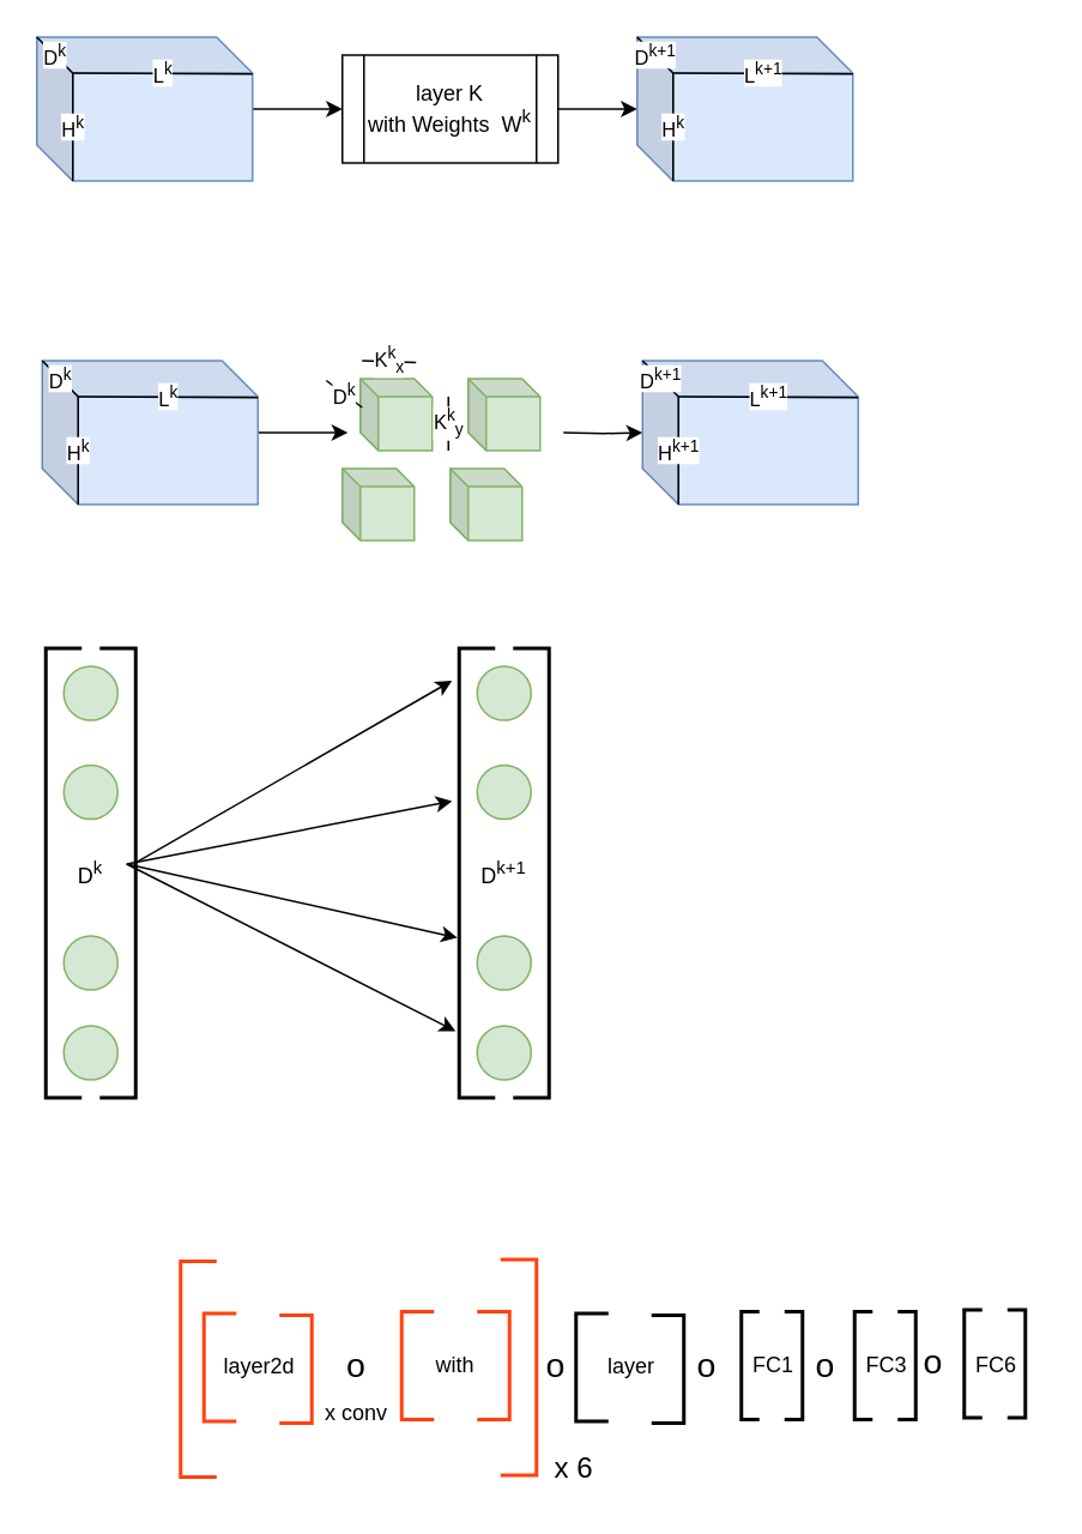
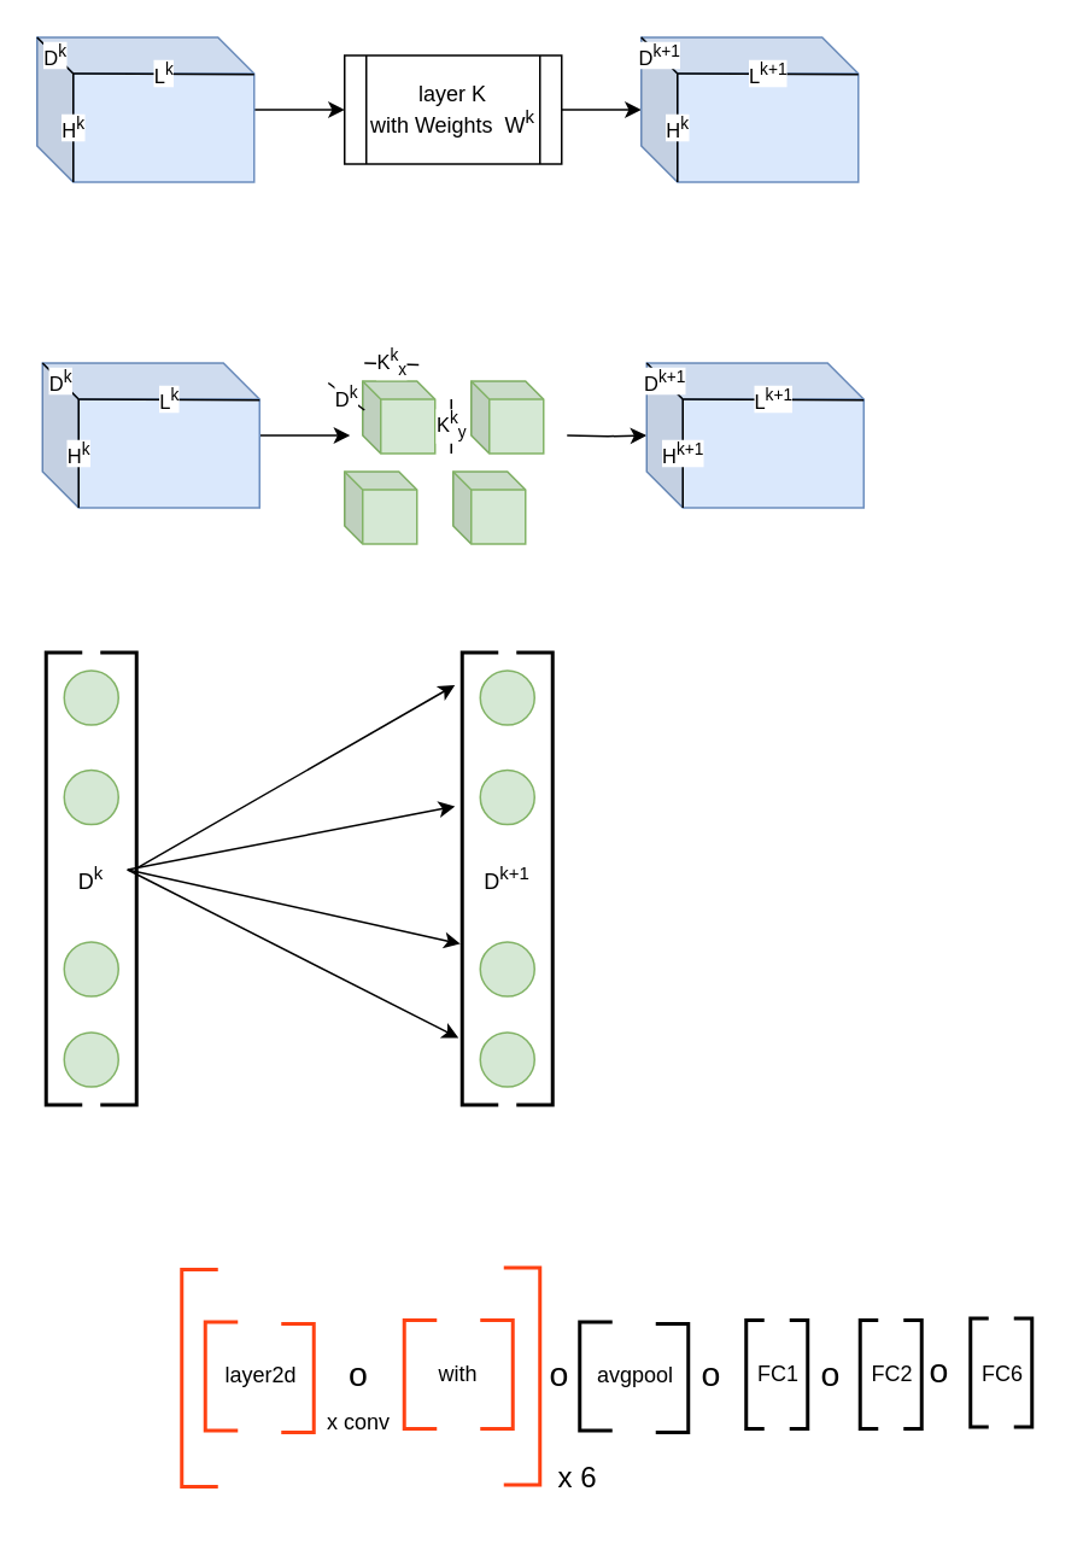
  <mxCell id="0" />
  <mxCell id="1" parent="0" />
  <mxCell id="2" value="" style="edgeStyle=orthogonalEdgeStyle;rounded=0;orthogonalLoop=1;jettySize=auto;html=1;shadow=0;" edge="1" parent="1" source="3" target="8"><mxGeometry relative="1" as="geometry" /></mxCell>
  <mxCell id="3" value="" style="shape=cube;whiteSpace=wrap;html=1;boundedLbl=1;backgroundOutline=1;darkOpacity=0.05;darkOpacity2=0.1;fillColor=#dae8fc;strokeColor=#6c8ebf;" vertex="1" parent="1"><mxGeometry x="20" y="20" width="120" height="80" as="geometry" /></mxCell>
  <mxCell id="4" value="L&lt;sup&gt;k&lt;/sup&gt;" style="endArrow=none;html=1;rounded=0;" edge="1" parent="1"><mxGeometry width="50" height="50" relative="1" as="geometry"><mxPoint x="40" y="40" as="sourcePoint" /><mxPoint x="140" y="40.5" as="targetPoint" /><Array as="points" /></mxGeometry></mxCell>
  <mxCell id="5" value="H&lt;sup&gt;k&lt;/sup&gt;" style="endArrow=none;html=1;rounded=0;" edge="1" parent="1"><mxGeometry width="50" height="50" relative="1" as="geometry"><mxPoint x="40" y="100" as="sourcePoint" /><mxPoint x="40" y="40" as="targetPoint" /><Array as="points" /></mxGeometry></mxCell>
  <mxCell id="6" value="D&lt;sup&gt;k&lt;/sup&gt;" style="endArrow=none;html=1;rounded=0;exitX=0;exitY=0;exitDx=0;exitDy=0;exitPerimeter=0;" edge="1" parent="1" source="3"><mxGeometry width="50" height="50" relative="1" as="geometry"><mxPoint x="60" y="60" as="sourcePoint" /><mxPoint x="40" y="40" as="targetPoint" /><Array as="points" /></mxGeometry></mxCell>
  <mxCell id="7" value="" style="edgeStyle=orthogonalEdgeStyle;rounded=0;orthogonalLoop=1;jettySize=auto;html=1;shadow=0;" edge="1" parent="1" source="8" target="9"><mxGeometry relative="1" as="geometry" /></mxCell>
  <mxCell id="8" value="layer K&lt;br&gt;with Weights&amp;nbsp; W&lt;sup&gt;k&lt;br&gt;&lt;/sup&gt;" style="shape=process;whiteSpace=wrap;html=1;backgroundOutline=1;rotation=0;" vertex="1" parent="1"><mxGeometry x="190" y="30" width="120" height="60" as="geometry" /></mxCell>
  <mxCell id="9" value="" style="shape=cube;whiteSpace=wrap;html=1;boundedLbl=1;backgroundOutline=1;darkOpacity=0.05;darkOpacity2=0.1;fillColor=#dae8fc;strokeColor=#6c8ebf;" vertex="1" parent="1"><mxGeometry x="354" y="20" width="120" height="80" as="geometry" /></mxCell>
  <mxCell id="10" value="L&lt;sup&gt;k+1&lt;/sup&gt;" style="endArrow=none;html=1;rounded=0;" edge="1" parent="1"><mxGeometry width="50" height="50" relative="1" as="geometry"><mxPoint x="374" y="40" as="sourcePoint" /><mxPoint x="474" y="40.5" as="targetPoint" /><Array as="points" /></mxGeometry></mxCell>
  <mxCell id="11" value="H&lt;sup&gt;k&lt;/sup&gt;" style="endArrow=none;html=1;rounded=0;" edge="1" parent="1"><mxGeometry width="50" height="50" relative="1" as="geometry"><mxPoint x="374" y="100" as="sourcePoint" /><mxPoint x="374" y="40" as="targetPoint" /><Array as="points" /></mxGeometry></mxCell>
  <mxCell id="12" value="D&lt;sup&gt;k+1&lt;/sup&gt;" style="endArrow=none;html=1;rounded=0;exitX=0;exitY=0;exitDx=0;exitDy=0;exitPerimeter=0;" edge="1" parent="1" source="9"><mxGeometry width="50" height="50" relative="1" as="geometry"><mxPoint x="394" y="60" as="sourcePoint" /><mxPoint x="374" y="40" as="targetPoint" /><Array as="points" /></mxGeometry></mxCell>
  <mxCell id="13" value="" style="edgeStyle=orthogonalEdgeStyle;rounded=0;orthogonalLoop=1;jettySize=auto;html=1;shadow=0;" edge="1" parent="1" source="14"><mxGeometry relative="1" as="geometry"><mxPoint x="193" y="240" as="targetPoint" /></mxGeometry></mxCell>
  <mxCell id="14" value="" style="shape=cube;whiteSpace=wrap;html=1;boundedLbl=1;backgroundOutline=1;darkOpacity=0.05;darkOpacity2=0.1;fillColor=#dae8fc;strokeColor=#6c8ebf;" vertex="1" parent="1"><mxGeometry x="23" y="200" width="120" height="80" as="geometry" /></mxCell>
  <mxCell id="15" value="L&lt;sup&gt;k&lt;/sup&gt;" style="endArrow=none;html=1;rounded=0;" edge="1" parent="1"><mxGeometry width="50" height="50" relative="1" as="geometry"><mxPoint x="43" y="220" as="sourcePoint" /><mxPoint x="143" y="220.5" as="targetPoint" /><Array as="points" /></mxGeometry></mxCell>
  <mxCell id="16" value="H&lt;sup&gt;k&lt;/sup&gt;" style="endArrow=none;html=1;rounded=0;" edge="1" parent="1"><mxGeometry width="50" height="50" relative="1" as="geometry"><mxPoint x="43" y="280" as="sourcePoint" /><mxPoint x="43" y="220" as="targetPoint" /><Array as="points" /></mxGeometry></mxCell>
  <mxCell id="17" value="D&lt;sup&gt;k&lt;/sup&gt;" style="endArrow=none;html=1;rounded=0;exitX=0;exitY=0;exitDx=0;exitDy=0;exitPerimeter=0;" edge="1" parent="1" source="14"><mxGeometry width="50" height="50" relative="1" as="geometry"><mxPoint x="63" y="240" as="sourcePoint" /><mxPoint x="43" y="220" as="targetPoint" /><Array as="points" /></mxGeometry></mxCell>
  <mxCell id="18" value="" style="edgeStyle=orthogonalEdgeStyle;rounded=0;orthogonalLoop=1;jettySize=auto;html=1;shadow=0;" edge="1" parent="1" target="19"><mxGeometry relative="1" as="geometry"><mxPoint x="313" y="240" as="sourcePoint" /></mxGeometry></mxCell>
  <mxCell id="19" value="" style="shape=cube;whiteSpace=wrap;html=1;boundedLbl=1;backgroundOutline=1;darkOpacity=0.05;darkOpacity2=0.1;fillColor=#dae8fc;strokeColor=#6c8ebf;" vertex="1" parent="1"><mxGeometry x="357" y="200" width="120" height="80" as="geometry" /></mxCell>
  <mxCell id="20" value="L&lt;sup&gt;k+1&lt;/sup&gt;" style="endArrow=none;html=1;rounded=0;" edge="1" parent="1"><mxGeometry width="50" height="50" relative="1" as="geometry"><mxPoint x="377" y="220" as="sourcePoint" /><mxPoint x="477" y="220.5" as="targetPoint" /><Array as="points" /></mxGeometry></mxCell>
  <mxCell id="21" value="H&lt;sup&gt;k+1&lt;br&gt;&lt;/sup&gt;" style="endArrow=none;html=1;rounded=0;" edge="1" parent="1"><mxGeometry width="50" height="50" relative="1" as="geometry"><mxPoint x="377" y="280" as="sourcePoint" /><mxPoint x="377" y="220" as="targetPoint" /><Array as="points" /></mxGeometry></mxCell>
  <mxCell id="22" value="D&lt;sup&gt;k+1&lt;/sup&gt;" style="endArrow=none;html=1;rounded=0;exitX=0;exitY=0;exitDx=0;exitDy=0;exitPerimeter=0;" edge="1" parent="1" source="19"><mxGeometry width="50" height="50" relative="1" as="geometry"><mxPoint x="397" y="240" as="sourcePoint" /><mxPoint x="377" y="220" as="targetPoint" /><Array as="points" /></mxGeometry></mxCell>
  <mxCell id="23" value="" style="shape=cube;whiteSpace=wrap;html=1;boundedLbl=1;backgroundOutline=1;darkOpacity=0.05;darkOpacity2=0.1;size=10;fillColor=#d5e8d4;strokeColor=#82b366;" vertex="1" parent="1"><mxGeometry x="190" y="260" width="40" height="40" as="geometry" /></mxCell>
  <mxCell id="24" value="" style="shape=cube;whiteSpace=wrap;html=1;boundedLbl=1;backgroundOutline=1;darkOpacity=0.05;darkOpacity2=0.1;size=10;fillColor=#d5e8d4;strokeColor=#82b366;" vertex="1" parent="1"><mxGeometry x="200" y="210" width="40" height="40" as="geometry" /></mxCell>
  <mxCell id="25" value="" style="shape=cube;whiteSpace=wrap;html=1;boundedLbl=1;backgroundOutline=1;darkOpacity=0.05;darkOpacity2=0.1;size=10;fillColor=#d5e8d4;strokeColor=#82b366;" vertex="1" parent="1"><mxGeometry x="250" y="260" width="40" height="40" as="geometry" /></mxCell>
  <mxCell id="26" value="" style="shape=cube;whiteSpace=wrap;html=1;boundedLbl=1;backgroundOutline=1;darkOpacity=0.05;darkOpacity2=0.1;size=10;fillColor=#d5e8d4;strokeColor=#82b366;" vertex="1" parent="1"><mxGeometry x="260" y="210" width="40" height="40" as="geometry" /></mxCell>
  <mxCell id="27" value="K&lt;sup&gt;k&lt;/sup&gt;&lt;sub&gt;x&lt;/sub&gt;" style="endArrow=none;html=1;rounded=0;" edge="1" parent="1"><mxGeometry width="50" height="50" relative="1" as="geometry"><mxPoint x="201" y="200" as="sourcePoint" /><mxPoint x="231" y="201" as="targetPoint" /><Array as="points" /></mxGeometry></mxCell>
  <mxCell id="28" value="K&lt;sup&gt;k&lt;/sup&gt;&lt;sub&gt;y&lt;/sub&gt;" style="endArrow=none;html=1;rounded=0;entryX=0;entryY=0;entryDx=10;entryDy=40;entryPerimeter=0;" edge="1" parent="1"><mxGeometry width="50" height="50" relative="1" as="geometry"><mxPoint x="249" y="220" as="sourcePoint" /><mxPoint x="249" y="250" as="targetPoint" /><Array as="points" /></mxGeometry></mxCell>
  <mxCell id="29" value="D&lt;sup&gt;k&lt;/sup&gt;" style="endArrow=none;html=1;rounded=0;" edge="1" parent="1"><mxGeometry width="50" height="50" relative="1" as="geometry"><mxPoint x="181" y="211" as="sourcePoint" /><mxPoint x="201" y="226" as="targetPoint" /><Array as="points" /></mxGeometry></mxCell>
  <mxCell id="30" value="D&lt;sup&gt;k&lt;/sup&gt;" style="text;html=1;strokeColor=none;fillColor=none;align=center;verticalAlign=middle;whiteSpace=wrap;rounded=0;" vertex="1" parent="1"><mxGeometry x="20" y="470" width="60" height="30" as="geometry" /></mxCell>
  <mxCell id="31" value="" style="ellipse;whiteSpace=wrap;html=1;aspect=fixed;fillColor=#d5e8d4;strokeColor=#82b366;" vertex="1" parent="1"><mxGeometry x="35" y="370" width="30" height="30" as="geometry" /></mxCell>
  <mxCell id="32" value="" style="ellipse;whiteSpace=wrap;html=1;aspect=fixed;fillColor=#d5e8d4;strokeColor=#82b366;" vertex="1" parent="1"><mxGeometry x="35" y="425" width="30" height="30" as="geometry" /></mxCell>
  <mxCell id="33" value="" style="ellipse;whiteSpace=wrap;html=1;aspect=fixed;fillColor=#d5e8d4;strokeColor=#82b366;" vertex="1" parent="1"><mxGeometry x="35" y="520" width="30" height="30" as="geometry" /></mxCell>
  <mxCell id="34" value="" style="ellipse;whiteSpace=wrap;html=1;aspect=fixed;fillColor=#d5e8d4;strokeColor=#82b366;" vertex="1" parent="1"><mxGeometry x="35" y="570" width="30" height="30" as="geometry" /></mxCell>
  <mxCell id="35" value="" style="strokeWidth=2;html=1;shape=mxgraph.flowchart.annotation_1;align=left;pointerEvents=1;" vertex="1" parent="1"><mxGeometry x="25" y="360" width="20" height="250" as="geometry" /></mxCell>
  <mxCell id="36" value="" style="strokeWidth=2;html=1;shape=mxgraph.flowchart.annotation_1;align=left;pointerEvents=1;rotation=-180;" vertex="1" parent="1"><mxGeometry x="55" y="360" width="20" height="250" as="geometry" /></mxCell>
  <mxCell id="37" value="D&lt;sup&gt;k+1&lt;/sup&gt;" style="text;html=1;strokeColor=none;fillColor=none;align=center;verticalAlign=middle;whiteSpace=wrap;rounded=0;" vertex="1" parent="1"><mxGeometry x="250" y="470" width="60" height="30" as="geometry" /></mxCell>
  <mxCell id="38" value="" style="ellipse;whiteSpace=wrap;html=1;aspect=fixed;fillColor=#d5e8d4;strokeColor=#82b366;" vertex="1" parent="1"><mxGeometry x="265" y="370" width="30" height="30" as="geometry" /></mxCell>
  <mxCell id="39" value="" style="ellipse;whiteSpace=wrap;html=1;aspect=fixed;fillColor=#d5e8d4;strokeColor=#82b366;" vertex="1" parent="1"><mxGeometry x="265" y="425" width="30" height="30" as="geometry" /></mxCell>
  <mxCell id="40" value="" style="ellipse;whiteSpace=wrap;html=1;aspect=fixed;fillColor=#d5e8d4;strokeColor=#82b366;" vertex="1" parent="1"><mxGeometry x="265" y="520" width="30" height="30" as="geometry" /></mxCell>
  <mxCell id="41" value="" style="ellipse;whiteSpace=wrap;html=1;aspect=fixed;fillColor=#d5e8d4;strokeColor=#82b366;" vertex="1" parent="1"><mxGeometry x="265" y="570" width="30" height="30" as="geometry" /></mxCell>
  <mxCell id="42" value="" style="strokeWidth=2;html=1;shape=mxgraph.flowchart.annotation_1;align=left;pointerEvents=1;" vertex="1" parent="1"><mxGeometry x="255" y="360" width="20" height="250" as="geometry" /></mxCell>
  <mxCell id="43" value="" style="strokeWidth=2;html=1;shape=mxgraph.flowchart.annotation_1;align=left;pointerEvents=1;rotation=-180;" vertex="1" parent="1"><mxGeometry x="285" y="360" width="20" height="250" as="geometry" /></mxCell>
  <mxCell id="44" value="" style="endArrow=classic;html=1;rounded=0;shadow=0;entryX=-0.2;entryY=0.072;entryDx=0;entryDy=0;entryPerimeter=0;" edge="1" parent="1" source="36" target="42"><mxGeometry width="50" height="50" relative="1" as="geometry"><mxPoint x="330" y="560" as="sourcePoint" /><mxPoint x="380" y="510" as="targetPoint" /></mxGeometry></mxCell>
  <mxCell id="45" value="" style="endArrow=classic;html=1;rounded=0;shadow=0;entryX=-0.2;entryY=0.34;entryDx=0;entryDy=0;entryPerimeter=0;" edge="1" parent="1" target="42"><mxGeometry width="50" height="50" relative="1" as="geometry"><mxPoint x="70" y="480" as="sourcePoint" /><mxPoint x="261" y="388" as="targetPoint" /></mxGeometry></mxCell>
  <mxCell id="46" value="" style="endArrow=classic;html=1;rounded=0;shadow=0;entryX=-0.05;entryY=0.644;entryDx=0;entryDy=0;entryPerimeter=0;" edge="1" parent="1" target="42"><mxGeometry width="50" height="50" relative="1" as="geometry"><mxPoint x="70" y="480" as="sourcePoint" /><mxPoint x="261" y="455" as="targetPoint" /></mxGeometry></mxCell>
  <mxCell id="47" value="" style="endArrow=classic;html=1;rounded=0;shadow=0;entryX=-0.1;entryY=0.852;entryDx=0;entryDy=0;entryPerimeter=0;" edge="1" parent="1" target="42"><mxGeometry width="50" height="50" relative="1" as="geometry"><mxPoint x="70" y="480" as="sourcePoint" /><mxPoint x="271" y="465" as="targetPoint" /></mxGeometry></mxCell>
  <mxCell id="48" value="" style="strokeWidth=2;html=1;shape=mxgraph.flowchart.annotation_1;align=left;pointerEvents=1;fillColor=none;strokeColor=#FF4112;" vertex="1" parent="1"><mxGeometry x="100" y="701" width="20" height="120" as="geometry" /></mxCell>
  <mxCell id="49" value="" style="strokeWidth=2;html=1;shape=mxgraph.flowchart.annotation_1;align=left;pointerEvents=1;rotation=-180;fillColor=none;strokeColor=#FF4112;" vertex="1" parent="1"><mxGeometry x="278" y="700" width="20" height="120" as="geometry" /></mxCell>
  <mxCell id="50" value="" style="strokeWidth=2;html=1;shape=mxgraph.flowchart.annotation_1;align=left;pointerEvents=1;fillColor=none;strokeColor=#FF4112;" vertex="1" parent="1"><mxGeometry x="113" y="730" width="18" height="60" as="geometry" /></mxCell>
  <mxCell id="51" value="" style="strokeWidth=2;html=1;shape=mxgraph.flowchart.annotation_1;align=left;pointerEvents=1;rotation=-180;fillColor=none;strokeColor=#FF4112;" vertex="1" parent="1"><mxGeometry x="155" y="731" width="18" height="60" as="geometry" /></mxCell>
  <mxCell id="52" value="layer2d" style="text;html=1;strokeColor=none;fillColor=none;align=center;verticalAlign=middle;whiteSpace=wrap;rounded=0;" vertex="1" parent="1"><mxGeometry x="114" y="745" width="60" height="30" as="geometry" /></mxCell>
  <mxCell id="53" value="&lt;font style=&quot;font-size: 16px;&quot;&gt;x 6&lt;/font&gt;" style="text;html=1;strokeColor=none;fillColor=none;align=center;verticalAlign=middle;whiteSpace=wrap;rounded=0;" vertex="1" parent="1"><mxGeometry x="289" y="801" width="60" height="30" as="geometry" /></mxCell>
  <mxCell id="54" value="x conv" style="text;html=1;strokeColor=none;fillColor=none;align=center;verticalAlign=middle;whiteSpace=wrap;rounded=0;" vertex="1" parent="1"><mxGeometry x="168" y="771" width="60" height="30" as="geometry" /></mxCell>
  <mxCell id="55" value="&lt;font style=&quot;font-size: 19px;&quot;&gt;o&lt;/font&gt;" style="text;html=1;strokeColor=none;fillColor=none;align=center;verticalAlign=middle;whiteSpace=wrap;rounded=0;" vertex="1" parent="1"><mxGeometry x="168" y="745" width="60" height="30" as="geometry" /></mxCell>
  <mxCell id="56" value="" style="strokeWidth=2;html=1;shape=mxgraph.flowchart.annotation_1;align=left;pointerEvents=1;fillColor=none;strokeColor=#FF4112;" vertex="1" parent="1"><mxGeometry x="223" y="729" width="18" height="60" as="geometry" /></mxCell>
  <mxCell id="57" value="" style="strokeWidth=2;html=1;shape=mxgraph.flowchart.annotation_1;align=left;pointerEvents=1;rotation=-180;fillColor=none;strokeColor=#FF4112;" vertex="1" parent="1"><mxGeometry x="265" y="729" width="18" height="60" as="geometry" /></mxCell>
  <mxCell id="58" value="with" style="text;html=1;strokeColor=none;fillColor=none;align=center;verticalAlign=middle;whiteSpace=wrap;rounded=0;" vertex="1" parent="1"><mxGeometry x="223" y="744" width="60" height="30" as="geometry" /></mxCell>
  <mxCell id="59" value="&lt;font style=&quot;font-size: 19px;&quot;&gt;o&lt;/font&gt;" style="text;html=1;strokeColor=none;fillColor=none;align=center;verticalAlign=middle;whiteSpace=wrap;rounded=0;" vertex="1" parent="1"><mxGeometry x="279" y="745" width="60" height="30" as="geometry" /></mxCell>
  <mxCell id="60" value="" style="strokeWidth=2;html=1;shape=mxgraph.flowchart.annotation_1;align=left;pointerEvents=1;" vertex="1" parent="1"><mxGeometry x="320" y="730" width="18" height="60" as="geometry" /></mxCell>
  <mxCell id="61" value="" style="strokeWidth=2;html=1;shape=mxgraph.flowchart.annotation_1;align=left;pointerEvents=1;rotation=-180;" vertex="1" parent="1"><mxGeometry x="362" y="731" width="18" height="60" as="geometry" /></mxCell>
- <mxCell id="62" value="layer" style="text;html=1;strokeColor=none;fillColor=none;align=center;verticalAlign=middle;whiteSpace=wrap;rounded=0;" vertex="1" parent="1"><mxGeometry x="321" y="745" width="60" height="30" as="geometry" /></mxCell>
+ <mxCell id="62" value="avgpool" style="text;html=1;strokeColor=none;fillColor=none;align=center;verticalAlign=middle;whiteSpace=wrap;rounded=0;" vertex="1" parent="1"><mxGeometry x="321" y="745" width="60" height="30" as="geometry" /></mxCell>
  <mxCell id="63" value="&lt;font style=&quot;font-size: 19px;&quot;&gt;o&lt;/font&gt;" style="text;html=1;strokeColor=none;fillColor=none;align=center;verticalAlign=middle;whiteSpace=wrap;rounded=0;" vertex="1" parent="1"><mxGeometry x="363" y="745" width="60" height="30" as="geometry" /></mxCell>
  <mxCell id="64" value="" style="strokeWidth=2;html=1;shape=mxgraph.flowchart.annotation_1;align=left;pointerEvents=1;" vertex="1" parent="1"><mxGeometry x="412" y="729" width="10" height="60" as="geometry" /></mxCell>
  <mxCell id="65" value="FC1" style="text;html=1;strokeColor=none;fillColor=none;align=center;verticalAlign=middle;whiteSpace=wrap;rounded=0;" vertex="1" parent="1"><mxGeometry x="404" y="744" width="52" height="30" as="geometry" /></mxCell>
  <mxCell id="66" value="" style="strokeWidth=2;html=1;shape=mxgraph.flowchart.annotation_1;align=left;pointerEvents=1;rotation=-180;" vertex="1" parent="1"><mxGeometry x="436" y="729" width="10" height="60" as="geometry" /></mxCell>
  <mxCell id="67" value="&lt;font style=&quot;font-size: 19px;&quot;&gt;o&lt;/font&gt;" style="text;html=1;strokeColor=none;fillColor=none;align=center;verticalAlign=middle;whiteSpace=wrap;rounded=0;" vertex="1" parent="1"><mxGeometry x="429" y="745" width="60" height="30" as="geometry" /></mxCell>
  <mxCell id="68" value="" style="strokeWidth=2;html=1;shape=mxgraph.flowchart.annotation_1;align=left;pointerEvents=1;" vertex="1" parent="1"><mxGeometry x="475" y="729" width="10" height="60" as="geometry" /></mxCell>
- <mxCell id="69" value="FC3" style="text;html=1;strokeColor=none;fillColor=none;align=center;verticalAlign=middle;whiteSpace=wrap;rounded=0;" vertex="1" parent="1"><mxGeometry x="467" y="744" width="52" height="30" as="geometry" /></mxCell>
+ <mxCell id="69" value="FC2" style="text;html=1;strokeColor=none;fillColor=none;align=center;verticalAlign=middle;whiteSpace=wrap;rounded=0;" vertex="1" parent="1"><mxGeometry x="467" y="744" width="52" height="30" as="geometry" /></mxCell>
  <mxCell id="70" value="" style="strokeWidth=2;html=1;shape=mxgraph.flowchart.annotation_1;align=left;pointerEvents=1;rotation=-180;" vertex="1" parent="1"><mxGeometry x="499" y="729" width="10" height="60" as="geometry" /></mxCell>
  <mxCell id="71" value="" style="strokeWidth=2;html=1;shape=mxgraph.flowchart.annotation_1;align=left;pointerEvents=1;" vertex="1" parent="1"><mxGeometry x="536" y="728" width="10" height="60" as="geometry" /></mxCell>
  <mxCell id="72" value="FC6" style="text;html=1;strokeColor=none;fillColor=none;align=center;verticalAlign=middle;whiteSpace=wrap;rounded=0;" vertex="1" parent="1"><mxGeometry x="528" y="744" width="52" height="30" as="geometry" /></mxCell>
  <mxCell id="73" value="" style="strokeWidth=2;html=1;shape=mxgraph.flowchart.annotation_1;align=left;pointerEvents=1;rotation=-180;" vertex="1" parent="1"><mxGeometry x="560" y="728" width="10" height="60" as="geometry" /></mxCell>
  <mxCell id="74" value="&lt;font style=&quot;font-size: 19px;&quot;&gt;o&lt;/font&gt;" style="text;html=1;strokeColor=none;fillColor=none;align=center;verticalAlign=middle;whiteSpace=wrap;rounded=0;" vertex="1" parent="1"><mxGeometry x="489" y="743" width="60" height="30" as="geometry" /></mxCell>
